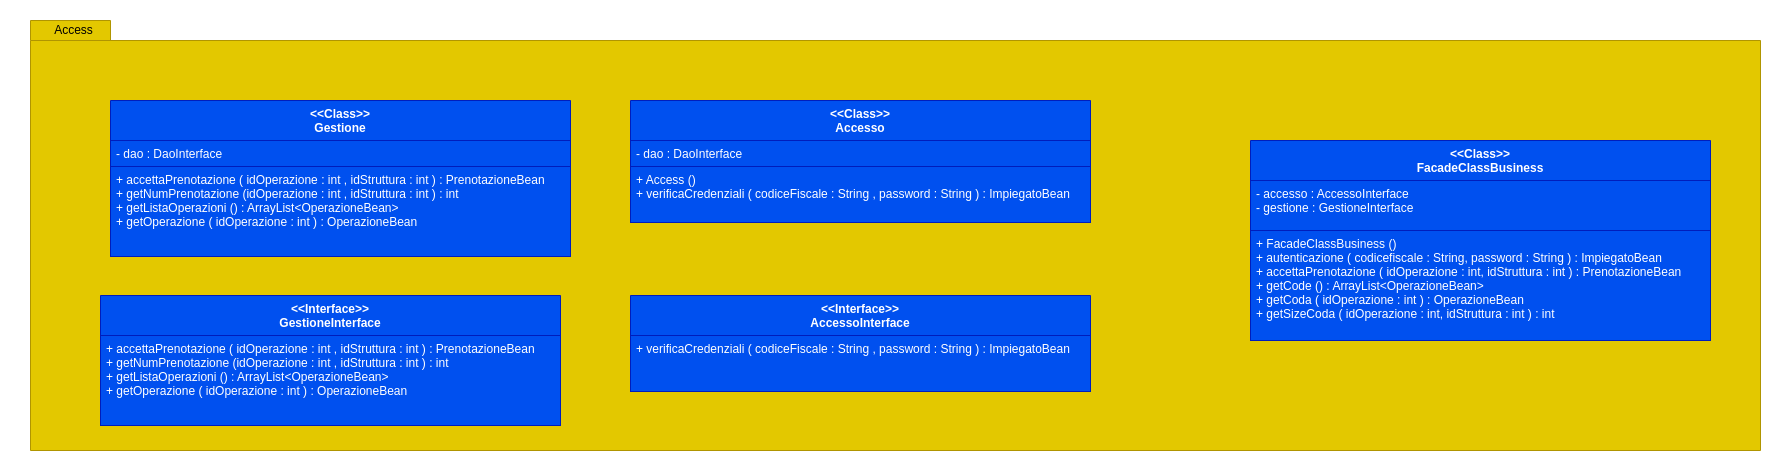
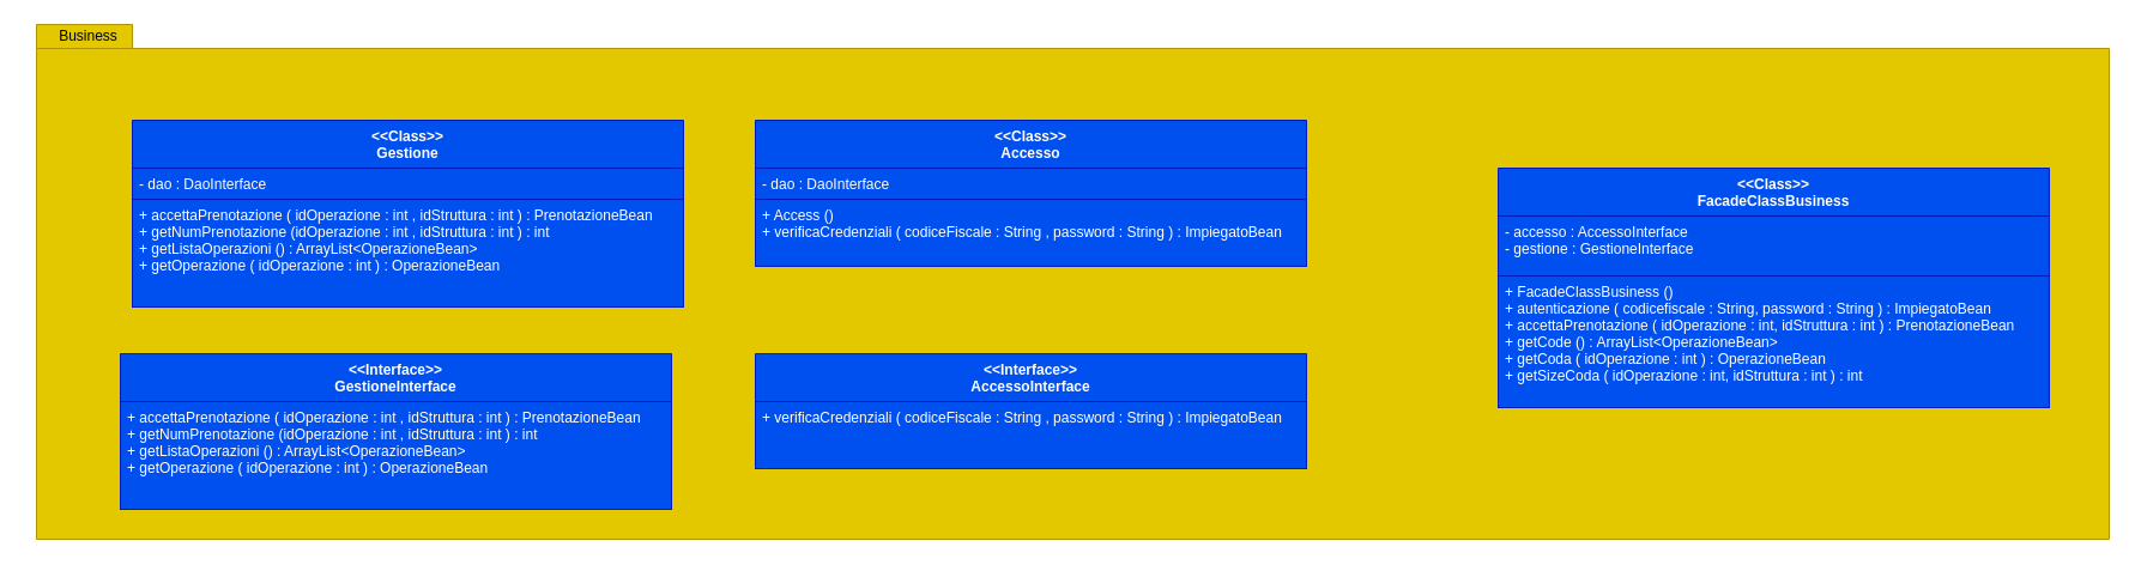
  <mxCell id="0" />
  <mxCell id="1" parent="0" />
  <mxCell id="2" value="" style="shape=folder;fontStyle=1;spacingTop=10;tabWidth=80;tabHeight=20;tabPosition=left;html=1;fillColor=#e3c800;strokeColor=#B09500;fontColor=#ffffff;" parent="1" vertex="1"><mxGeometry x="30" y="20" width="1730" height="430" as="geometry" /></mxCell>
- <mxCell id="3" value="Access" style="text;html=1;strokeColor=none;fillColor=none;align=center;verticalAlign=middle;whiteSpace=wrap;rounded=0;" parent="1" vertex="1"><mxGeometry x="20" y="20" width="107" height="20" as="geometry" /></mxCell>
+ <mxCell id="3" value="Business" style="text;html=1;strokeColor=none;fillColor=none;align=center;verticalAlign=middle;whiteSpace=wrap;rounded=0;" parent="1" vertex="1"><mxGeometry x="20" y="20" width="107" height="20" as="geometry" /></mxCell>
  <mxCell id="4" value="&lt;&lt;Interface&gt;&gt;&#10;GestioneInterface" style="swimlane;fontStyle=1;align=center;verticalAlign=top;childLayout=stackLayout;horizontal=1;startSize=40;horizontalStack=0;resizeParent=1;resizeParentMax=0;resizeLast=0;collapsible=1;marginBottom=0;fillColor=#0050ef;strokeColor=#001DBC;fontColor=#ffffff;" parent="1" vertex="1"><mxGeometry x="100" y="295" width="460" height="130" as="geometry" /></mxCell>
  <mxCell id="5" value="+ accettaPrenotazione ( idOperazione : int , idStruttura : int ) : PrenotazioneBean&#10;+ getNumPrenotazione (idOperazione : int , idStruttura : int ) : int&#10;+ getListaOperazioni () : ArrayList&lt;OperazioneBean&gt;&#10;+ getOperazione ( idOperazione : int ) : OperazioneBean" style="text;strokeColor=#001DBC;fillColor=#0050ef;align=left;verticalAlign=top;spacingLeft=4;spacingRight=4;overflow=hidden;rotatable=0;points=[[0,0.5],[1,0.5]];portConstraint=eastwest;fontColor=#ffffff;" parent="4" vertex="1"><mxGeometry y="40" width="460" height="90" as="geometry" /></mxCell>
  <mxCell id="6" value="&lt;&lt;Class&gt;&gt;&#10;Accesso" style="swimlane;fontStyle=1;align=center;verticalAlign=top;childLayout=stackLayout;horizontal=1;startSize=40;horizontalStack=0;resizeParent=1;resizeParentMax=0;resizeLast=0;collapsible=1;marginBottom=0;fillColor=#0050ef;strokeColor=#001DBC;fontColor=#ffffff;" parent="1" vertex="1"><mxGeometry x="630" y="100" width="460" height="122" as="geometry" /></mxCell>
  <mxCell id="7" value="- dao : DaoInterface" style="text;strokeColor=#001DBC;fillColor=#0050ef;align=left;verticalAlign=top;spacingLeft=4;spacingRight=4;overflow=hidden;rotatable=0;points=[[0,0.5],[1,0.5]];portConstraint=eastwest;fontColor=#ffffff;" parent="6" vertex="1"><mxGeometry y="40" width="460" height="26" as="geometry" /></mxCell>
  <mxCell id="8" value="+ Access ()&#10;+ verificaCredenziali ( codiceFiscale : String , password : String ) : ImpiegatoBean" style="text;strokeColor=#001DBC;fillColor=#0050ef;align=left;verticalAlign=top;spacingLeft=4;spacingRight=4;overflow=hidden;rotatable=0;points=[[0,0.5],[1,0.5]];portConstraint=eastwest;fontColor=#ffffff;" parent="6" vertex="1"><mxGeometry y="66" width="460" height="56" as="geometry" /></mxCell>
  <mxCell id="9" value="&lt;&lt;Class&gt;&gt;&#10;Gestione" style="swimlane;fontStyle=1;align=center;verticalAlign=top;childLayout=stackLayout;horizontal=1;startSize=40;horizontalStack=0;resizeParent=1;resizeParentMax=0;resizeLast=0;collapsible=1;marginBottom=0;fillColor=#0050ef;strokeColor=#001DBC;fontColor=#ffffff;" parent="1" vertex="1"><mxGeometry x="110" y="100" width="460" height="156" as="geometry" /></mxCell>
  <mxCell id="10" value="- dao : DaoInterface" style="text;strokeColor=#001DBC;fillColor=#0050ef;align=left;verticalAlign=top;spacingLeft=4;spacingRight=4;overflow=hidden;rotatable=0;points=[[0,0.5],[1,0.5]];portConstraint=eastwest;fontColor=#ffffff;" parent="9" vertex="1"><mxGeometry y="40" width="460" height="26" as="geometry" /></mxCell>
  <mxCell id="11" value="+ accettaPrenotazione ( idOperazione : int , idStruttura : int ) : PrenotazioneBean&#10;+ getNumPrenotazione (idOperazione : int , idStruttura : int ) : int&#10;+ getListaOperazioni () : ArrayList&lt;OperazioneBean&gt;&#10;+ getOperazione ( idOperazione : int ) : OperazioneBean" style="text;strokeColor=#001DBC;fillColor=#0050ef;align=left;verticalAlign=top;spacingLeft=4;spacingRight=4;overflow=hidden;rotatable=0;points=[[0,0.5],[1,0.5]];portConstraint=eastwest;fontColor=#ffffff;" parent="9" vertex="1"><mxGeometry y="66" width="460" height="90" as="geometry" /></mxCell>
  <mxCell id="12" value="&lt;&lt;Interface&gt;&gt;&#10;AccessoInterface" style="swimlane;fontStyle=1;align=center;verticalAlign=top;childLayout=stackLayout;horizontal=1;startSize=40;horizontalStack=0;resizeParent=1;resizeParentMax=0;resizeLast=0;collapsible=1;marginBottom=0;fillColor=#0050ef;strokeColor=#001DBC;fontColor=#ffffff;" parent="1" vertex="1"><mxGeometry x="630" y="295" width="460" height="96" as="geometry" /></mxCell>
  <mxCell id="13" value="+ verificaCredenziali ( codiceFiscale : String , password : String ) : ImpiegatoBean" style="text;strokeColor=#001DBC;fillColor=#0050ef;align=left;verticalAlign=top;spacingLeft=4;spacingRight=4;overflow=hidden;rotatable=0;points=[[0,0.5],[1,0.5]];portConstraint=eastwest;fontColor=#ffffff;" parent="12" vertex="1"><mxGeometry y="40" width="460" height="56" as="geometry" /></mxCell>
  <mxCell id="14" value="&lt;&lt;Class&gt;&gt;&#10;FacadeClassBusiness" style="swimlane;fontStyle=1;align=center;verticalAlign=top;childLayout=stackLayout;horizontal=1;startSize=40;horizontalStack=0;resizeParent=1;resizeParentMax=0;resizeLast=0;collapsible=1;marginBottom=0;fillColor=#0050ef;strokeColor=#001DBC;fontColor=#ffffff;" vertex="1" parent="1"><mxGeometry x="1250" y="140" width="460" height="200" as="geometry" /></mxCell>
  <mxCell id="15" value="- accesso : AccessoInterface&#10;- gestione : GestioneInterface" style="text;strokeColor=#001DBC;fillColor=#0050ef;align=left;verticalAlign=top;spacingLeft=4;spacingRight=4;overflow=hidden;rotatable=0;points=[[0,0.5],[1,0.5]];portConstraint=eastwest;fontColor=#ffffff;" vertex="1" parent="14"><mxGeometry y="40" width="460" height="50" as="geometry" /></mxCell>
  <mxCell id="16" value="+ FacadeClassBusiness ()&#10;+ autenticazione ( codicefiscale : String, password : String ) : ImpiegatoBean&#10;+ accettaPrenotazione ( idOperazione : int, idStruttura : int ) : PrenotazioneBean&#10;+ getCode () : ArrayList&lt;OperazioneBean&gt;&#10;+ getCoda ( idOperazione : int ) : OperazioneBean&#10;+ getSizeCoda ( idOperazione : int, idStruttura : int ) : int" style="text;strokeColor=#001DBC;fillColor=#0050ef;align=left;verticalAlign=top;spacingLeft=4;spacingRight=4;overflow=hidden;rotatable=0;points=[[0,0.5],[1,0.5]];portConstraint=eastwest;fontColor=#ffffff;" vertex="1" parent="14"><mxGeometry y="90" width="460" height="110" as="geometry" /></mxCell>
